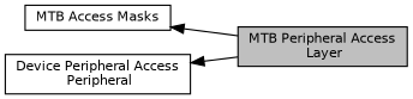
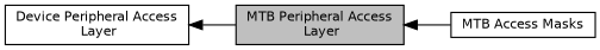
  digraph {
    rankdir=LR
    node [color=black fillcolor=white fontname=Helvetica fontsize=10 shape=box style=filled]
    edge [dir=back fontname=Helvetica fontsize=10 labelfontname=Helvetica labelfontsize=10 shape=plaintext style=solid]
    n1 [fillcolor=grey75 fontcolor=black height=0.2 label="MTB Peripheral Access\l Layer" width=0.4]
    n2 [height=0.2 label="MTB Access Masks" width=0.4]
-   n3 [height=0.2 label="Device Peripheral Access\l Peripheral" width=0.4]
-   n2 -> n1
+   n3 [height=0.2 label="Device Peripheral Access\l Layer" width=0.4]
+   n1 -> n2
    n3 -> n1
  }
